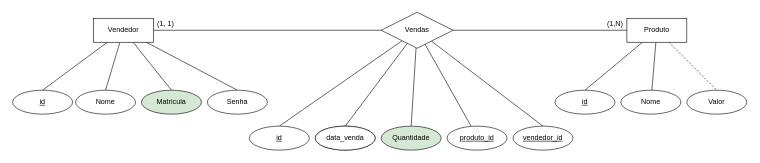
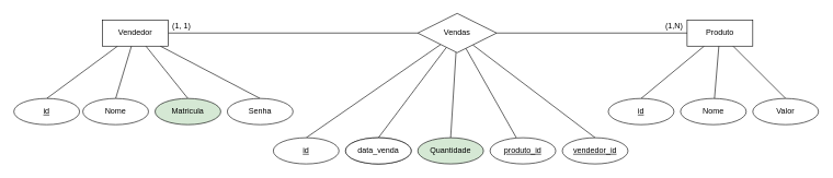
  <mxCell id="0" />
  <mxCell id="1" parent="0" />
  <mxCell id="2" style="edgeStyle=none;rounded=0;orthogonalLoop=1;jettySize=auto;html=1;entryX=0;entryY=0.5;entryDx=0;entryDy=0;endArrow=none;endFill=0;" parent="1" source="7" target="18" edge="1"><mxGeometry relative="1" as="geometry" /></mxCell>
  <mxCell id="3" style="edgeStyle=none;rounded=0;orthogonalLoop=1;jettySize=auto;html=1;entryX=0.5;entryY=0;entryDx=0;entryDy=0;endArrow=none;endFill=0;" parent="1" source="7" target="19" edge="1"><mxGeometry relative="1" as="geometry" /></mxCell>
  <mxCell id="4" style="edgeStyle=none;rounded=0;orthogonalLoop=1;jettySize=auto;html=1;entryX=0.5;entryY=0;entryDx=0;entryDy=0;endArrow=none;endFill=0;" parent="1" source="7" target="21" edge="1"><mxGeometry relative="1" as="geometry" /></mxCell>
  <mxCell id="5" style="edgeStyle=none;rounded=0;orthogonalLoop=1;jettySize=auto;html=1;entryX=0.5;entryY=0;entryDx=0;entryDy=0;endArrow=none;endFill=0;" parent="1" source="7" target="20" edge="1"><mxGeometry relative="1" as="geometry" /></mxCell>
  <mxCell id="6" style="rounded=0;orthogonalLoop=1;jettySize=auto;html=1;entryX=0.5;entryY=0;entryDx=0;entryDy=0;endArrow=none;endFill=0;" edge="1" parent="1" source="7" target="33"><mxGeometry relative="1" as="geometry" /></mxCell>
  <mxCell id="7" value="Vendedor" style="whiteSpace=wrap;html=1;align=center;" parent="1" vertex="1"><mxGeometry x="155" y="30" width="100" height="40" as="geometry" /></mxCell>
  <mxCell id="8" style="edgeStyle=none;rounded=0;orthogonalLoop=1;jettySize=auto;html=1;entryX=0.5;entryY=0;entryDx=0;entryDy=0;endArrow=none;endFill=0;" parent="1" source="11" target="25" edge="1"><mxGeometry relative="1" as="geometry" /></mxCell>
  <mxCell id="9" style="edgeStyle=none;rounded=0;orthogonalLoop=1;jettySize=auto;html=1;endArrow=none;endFill=0;" parent="1" source="11" target="27" edge="1"><mxGeometry relative="1" as="geometry" /></mxCell>
- <mxCell id="10" style="edgeStyle=none;rounded=0;orthogonalLoop=1;jettySize=auto;html=1;entryX=0.5;entryY=0;entryDx=0;entryDy=0;endArrow=none;endFill=0;dashed=1;" parent="1" source="11" target="26" edge="1"><mxGeometry relative="1" as="geometry" /></mxCell>
+ <mxCell id="10" style="edgeStyle=none;rounded=0;orthogonalLoop=1;jettySize=auto;html=1;entryX=0.5;entryY=0;entryDx=0;entryDy=0;endArrow=none;endFill=0;" parent="1" source="11" target="26" edge="1"><mxGeometry relative="1" as="geometry" /></mxCell>
  <mxCell id="11" value="Produto" style="whiteSpace=wrap;html=1;align=center;" parent="1" vertex="1"><mxGeometry x="1045" y="30" width="100" height="40" as="geometry" /></mxCell>
  <mxCell id="12" style="edgeStyle=none;rounded=0;orthogonalLoop=1;jettySize=auto;html=1;endArrow=none;endFill=0;" parent="1" source="18" target="11" edge="1"><mxGeometry relative="1" as="geometry" /></mxCell>
  <mxCell id="13" style="edgeStyle=none;rounded=0;orthogonalLoop=1;jettySize=auto;html=1;entryX=0.5;entryY=0;entryDx=0;entryDy=0;endArrow=none;endFill=0;" parent="1" source="18" target="22" edge="1"><mxGeometry relative="1" as="geometry" /></mxCell>
  <mxCell id="14" style="edgeStyle=none;rounded=0;orthogonalLoop=1;jettySize=auto;html=1;entryX=0.5;entryY=0;entryDx=0;entryDy=0;endArrow=none;endFill=0;" parent="1" source="18" target="24" edge="1"><mxGeometry relative="1" as="geometry" /></mxCell>
  <mxCell id="15" style="edgeStyle=none;rounded=0;orthogonalLoop=1;jettySize=auto;html=1;entryX=0.5;entryY=0;entryDx=0;entryDy=0;endArrow=none;endFill=0;" parent="1" source="18" target="23" edge="1"><mxGeometry relative="1" as="geometry" /></mxCell>
  <mxCell id="16" style="edgeStyle=none;rounded=0;orthogonalLoop=1;jettySize=auto;html=1;entryX=0.5;entryY=0;entryDx=0;entryDy=0;endArrow=none;endFill=0;" parent="1" source="18" edge="1"><mxGeometry relative="1" as="geometry"><mxPoint x="785" y="210" as="targetPoint" /></mxGeometry></mxCell>
  <mxCell id="17" style="edgeStyle=none;rounded=0;orthogonalLoop=1;jettySize=auto;html=1;entryX=0.5;entryY=0;entryDx=0;entryDy=0;endArrow=none;endFill=0;" parent="1" source="18" edge="1"><mxGeometry relative="1" as="geometry"><mxPoint x="905" y="210" as="targetPoint" /></mxGeometry></mxCell>
  <mxCell id="18" value="Vendas" style="shape=rhombus;perimeter=rhombusPerimeter;whiteSpace=wrap;html=1;align=center;" parent="1" vertex="1"><mxGeometry x="635" y="20" width="120" height="60" as="geometry" /></mxCell>
  <mxCell id="19" value="&lt;u&gt;id&lt;/u&gt;" style="ellipse;whiteSpace=wrap;html=1;align=center;" parent="1" vertex="1"><mxGeometry x="20" y="150" width="100" height="40" as="geometry" /></mxCell>
  <mxCell id="20" value="Matricula" style="ellipse;whiteSpace=wrap;html=1;align=center;fillColor=#d5e8d4;" parent="1" vertex="1"><mxGeometry x="235" y="150" width="100" height="40" as="geometry" /></mxCell>
  <mxCell id="21" value="Nome" style="ellipse;whiteSpace=wrap;html=1;align=center;" parent="1" vertex="1"><mxGeometry x="125" y="150" width="100" height="40" as="geometry" /></mxCell>
  <mxCell id="22" value="&lt;u&gt;id&lt;/u&gt;" style="ellipse;whiteSpace=wrap;html=1;align=center;" parent="1" vertex="1"><mxGeometry x="415" y="210" width="100" height="40" as="geometry" /></mxCell>
  <mxCell id="23" value="Quantidade" style="ellipse;whiteSpace=wrap;html=1;align=center;fillColor=#d5e8d4;" parent="1" vertex="1"><mxGeometry x="635" y="210" width="100" height="40" as="geometry" /></mxCell>
  <mxCell id="24" value="Data" style="ellipse;whiteSpace=wrap;html=1;align=center;" parent="1" vertex="1"><mxGeometry x="525" y="210" width="100" height="40" as="geometry" /></mxCell>
  <mxCell id="25" value="&lt;u&gt;id&lt;/u&gt;" style="ellipse;whiteSpace=wrap;html=1;align=center;" parent="1" vertex="1"><mxGeometry x="925" y="150" width="100" height="40" as="geometry" /></mxCell>
  <mxCell id="26" value="Valor" style="ellipse;whiteSpace=wrap;html=1;align=center;" parent="1" vertex="1"><mxGeometry x="1145" y="150" width="100" height="40" as="geometry" /></mxCell>
  <mxCell id="27" value="Nome" style="ellipse;whiteSpace=wrap;html=1;align=center;" parent="1" vertex="1"><mxGeometry x="1035" y="150" width="100" height="40" as="geometry" /></mxCell>
  <mxCell id="28" value="data_venda" style="ellipse;whiteSpace=wrap;html=1;align=center;" parent="1" vertex="1"><mxGeometry x="525" y="210" width="100" height="40" as="geometry" /></mxCell>
  <mxCell id="29" value="&lt;u&gt;vendedor_id&lt;/u&gt;" style="ellipse;whiteSpace=wrap;html=1;align=center;" parent="1" vertex="1"><mxGeometry x="855" y="210" width="100" height="40" as="geometry" /></mxCell>
  <mxCell id="30" value="&lt;u&gt;produto_id&lt;/u&gt;" style="ellipse;whiteSpace=wrap;html=1;align=center;" parent="1" vertex="1"><mxGeometry x="745" y="210" width="100" height="40" as="geometry" /></mxCell>
  <mxCell id="31" value="(1, 1)" style="text;html=1;align=center;verticalAlign=middle;resizable=0;points=[];autosize=1;strokeColor=none;fillColor=none;" parent="1" vertex="1"><mxGeometry x="250" y="25" width="50" height="30" as="geometry" /></mxCell>
  <mxCell id="32" value="(1,N)" style="text;html=1;align=center;verticalAlign=middle;resizable=0;points=[];autosize=1;strokeColor=none;fillColor=none;" parent="1" vertex="1"><mxGeometry x="1000" y="25" width="50" height="30" as="geometry" /></mxCell>
  <mxCell id="33" value="Senha" style="ellipse;whiteSpace=wrap;html=1;align=center;" vertex="1" parent="1"><mxGeometry x="345" y="150" width="100" height="40" as="geometry" /></mxCell>
